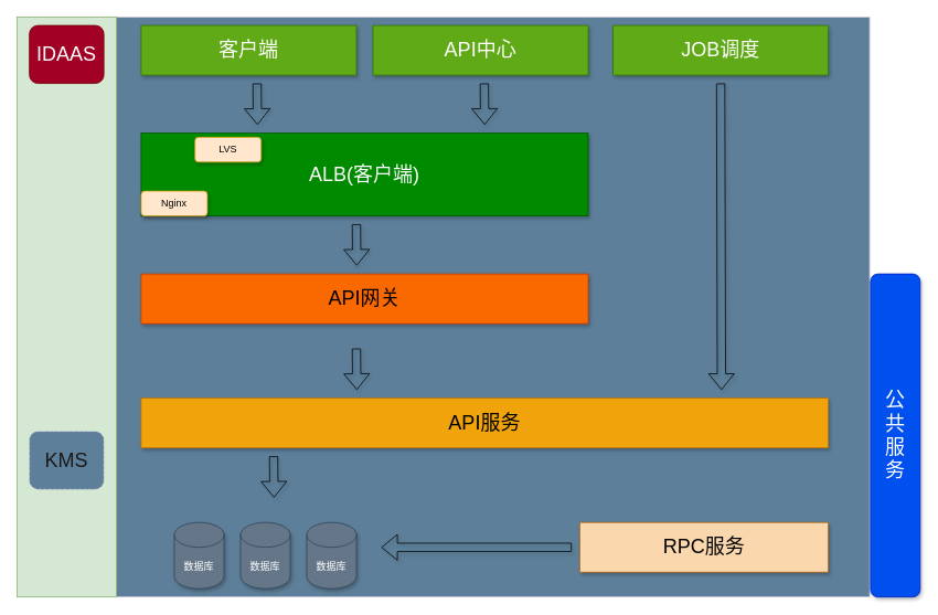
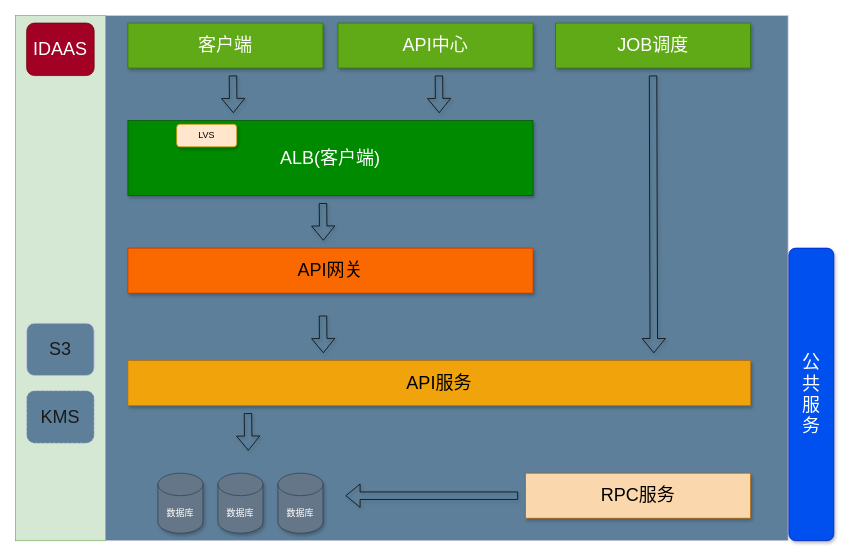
  <mxCell id="0" />
  <mxCell id="1" parent="0" />
  <mxCell id="2" value="" style="rounded=0;whiteSpace=wrap;html=1;strokeColor=#D0CEE2;fontColor=#1A1A1A;fillColor=#5D7F99;" vertex="1" parent="1"><mxGeometry x="140" y="20" width="910" height="700" as="geometry" /></mxCell>
  <mxCell id="3" value="&lt;font style=&quot;font-size: 24px;&quot;&gt;客户端&lt;/font&gt;" style="rounded=0;whiteSpace=wrap;html=1;strokeColor=#2D7600;fillColor=#60a917;fontColor=#ffffff;shadow=1;" vertex="1" parent="1"><mxGeometry x="170" y="30" width="260" height="60" as="geometry" /></mxCell>
  <mxCell id="4" value="&lt;font style=&quot;font-size: 24px;&quot;&gt;ALB(客户端)&lt;/font&gt;" style="rounded=0;whiteSpace=wrap;html=1;strokeColor=#005700;fontColor=#ffffff;fillColor=#008a00;shadow=1;" vertex="1" parent="1"><mxGeometry x="170" y="160" width="540" height="100" as="geometry" /></mxCell>
- <mxCell id="5" value="Nginx" style="rounded=1;whiteSpace=wrap;html=1;strokeColor=#d79b00;fillColor=#ffe6cc;shadow=1;" vertex="1" parent="1"><mxGeometry x="170" y="230" width="80" height="30" as="geometry" /></mxCell>
  <mxCell id="6" value="LVS" style="rounded=1;whiteSpace=wrap;html=1;strokeColor=#d79b00;fillColor=#ffe6cc;shadow=1;" vertex="1" parent="1"><mxGeometry x="235" y="165" width="80" height="30" as="geometry" /></mxCell>
  <mxCell id="7" value="&lt;font style=&quot;font-size: 24px;&quot;&gt;API网关&lt;/font&gt;" style="rounded=0;whiteSpace=wrap;html=1;strokeColor=#C73500;fontColor=#000000;fillColor=#fa6800;shadow=1;" vertex="1" parent="1"><mxGeometry x="170" y="330" width="540" height="60" as="geometry" /></mxCell>
  <mxCell id="8" value="&lt;font style=&quot;font-size: 24px;&quot;&gt;API服务&lt;/font&gt;" style="rounded=0;whiteSpace=wrap;html=1;strokeColor=#BD7000;fontColor=#000000;fillColor=#f0a30a;shadow=1;" vertex="1" parent="1"><mxGeometry x="170" y="480" width="830" height="60" as="geometry" /></mxCell>
  <mxCell id="9" value="数据库" style="shape=cylinder3;whiteSpace=wrap;html=1;boundedLbl=1;backgroundOutline=1;size=15;strokeColor=#314354;fontColor=#ffffff;fillColor=#647687;shadow=1;" vertex="1" parent="1"><mxGeometry x="210" y="630" width="60" height="80" as="geometry" /></mxCell>
  <mxCell id="10" value="数据库" style="shape=cylinder3;whiteSpace=wrap;html=1;boundedLbl=1;backgroundOutline=1;size=15;strokeColor=#314354;fontColor=#ffffff;fillColor=#647687;shadow=1;" vertex="1" parent="1"><mxGeometry x="290" y="630" width="60" height="80" as="geometry" /></mxCell>
  <mxCell id="11" value="数据库" style="shape=cylinder3;whiteSpace=wrap;html=1;boundedLbl=1;backgroundOutline=1;size=15;strokeColor=#314354;fontColor=#ffffff;fillColor=#647687;shadow=1;" vertex="1" parent="1"><mxGeometry x="370" y="630" width="60" height="80" as="geometry" /></mxCell>
  <mxCell id="12" value="&lt;font style=&quot;font-size: 24px;&quot;&gt;JOB调度&lt;/font&gt;" style="rounded=0;whiteSpace=wrap;html=1;strokeColor=#2D7600;fillColor=#60a917;fontColor=#ffffff;shadow=1;" vertex="1" parent="1"><mxGeometry x="740" y="30" width="260" height="60" as="geometry" /></mxCell>
  <mxCell id="13" value="&lt;font style=&quot;font-size: 24px;&quot;&gt;API中心&lt;/font&gt;" style="rounded=0;whiteSpace=wrap;html=1;strokeColor=#2D7600;fillColor=#60a917;fontColor=#ffffff;shadow=1;" vertex="1" parent="1"><mxGeometry x="450" y="30" width="260" height="60" as="geometry" /></mxCell>
  <mxCell id="14" value="" style="shape=flexArrow;endArrow=classic;html=1;rounded=0;fontColor=#1A1A1A;shadow=1;" edge="1" parent="1"><mxGeometry width="50" height="50" relative="1" as="geometry"><mxPoint x="430" y="420" as="sourcePoint" /><mxPoint x="430.5" y="470" as="targetPoint" /></mxGeometry></mxCell>
  <mxCell id="15" value="" style="shape=flexArrow;endArrow=classic;html=1;rounded=0;fontColor=#1A1A1A;shadow=1;" edge="1" parent="1"><mxGeometry width="50" height="50" relative="1" as="geometry"><mxPoint x="584.5" y="100" as="sourcePoint" /><mxPoint x="585" y="150" as="targetPoint" /></mxGeometry></mxCell>
  <mxCell id="16" value="" style="shape=flexArrow;endArrow=classic;html=1;rounded=0;fontColor=#1A1A1A;shadow=1;" edge="1" parent="1"><mxGeometry width="50" height="50" relative="1" as="geometry"><mxPoint x="430" y="270" as="sourcePoint" /><mxPoint x="430.5" y="320" as="targetPoint" /></mxGeometry></mxCell>
  <mxCell id="17" value="" style="shape=flexArrow;endArrow=classic;html=1;rounded=0;fontColor=#1A1A1A;shadow=1;" edge="1" parent="1"><mxGeometry width="50" height="50" relative="1" as="geometry"><mxPoint x="310" y="100" as="sourcePoint" /><mxPoint x="310.5" y="150" as="targetPoint" /></mxGeometry></mxCell>
  <mxCell id="18" value="&lt;font style=&quot;font-size: 24px;&quot;&gt;RPC服务&lt;/font&gt;" style="rounded=0;whiteSpace=wrap;html=1;strokeColor=#b46504;fillColor=#fad7ac;shadow=1;" vertex="1" parent="1"><mxGeometry x="700" y="630" width="300" height="60" as="geometry" /></mxCell>
  <mxCell id="19" value="" style="shape=flexArrow;endArrow=classic;html=1;rounded=0;fontColor=#1A1A1A;shadow=1;" edge="1" parent="1"><mxGeometry width="50" height="50" relative="1" as="geometry"><mxPoint x="870" y="100" as="sourcePoint" /><mxPoint x="871" y="470" as="targetPoint" /></mxGeometry></mxCell>
  <mxCell id="20" value="" style="shape=flexArrow;endArrow=classic;html=1;rounded=0;fontColor=#1A1A1A;shadow=1;" edge="1" parent="1"><mxGeometry width="50" height="50" relative="1" as="geometry"><mxPoint x="330" y="550" as="sourcePoint" /><mxPoint x="330.5" y="600" as="targetPoint" /></mxGeometry></mxCell>
  <mxCell id="21" value="" style="shape=flexArrow;endArrow=classic;html=1;rounded=0;fontColor=#1A1A1A;shadow=1;" edge="1" parent="1"><mxGeometry width="50" height="50" relative="1" as="geometry"><mxPoint x="690" y="660" as="sourcePoint" /><mxPoint x="460" y="660" as="targetPoint" /></mxGeometry></mxCell>
  <mxCell id="22" value="&lt;font style=&quot;font-size: 24px;&quot;&gt;公&lt;br&gt;共&lt;br&gt;服&lt;br&gt;务&lt;/font&gt;" style="whiteSpace=wrap;html=1;strokeColor=#001DBC;fontColor=#ffffff;fillColor=#0050ef;shadow=1;rounded=1;" vertex="1" parent="1"><mxGeometry x="1051" y="330" width="60" height="390" as="geometry" /></mxCell>
  <mxCell id="23" value="" style="rounded=0;whiteSpace=wrap;html=1;strokeColor=#82b366;fillColor=#d5e8d4;" vertex="1" parent="1"><mxGeometry x="20" y="20" width="120" height="700" as="geometry" /></mxCell>
  <mxCell id="24" value="&lt;font style=&quot;font-size: 24px;&quot;&gt;IDAAS&lt;/font&gt;" style="rounded=1;whiteSpace=wrap;html=1;strokeColor=#6F0000;fontColor=#ffffff;fillColor=#a20025;" vertex="1" parent="1"><mxGeometry x="35" y="30" width="90" height="70" as="geometry" /></mxCell>
+ <mxCell id="25" value="&lt;font style=&quot;font-size: 24px;&quot;&gt;S3&lt;/font&gt;" style="rounded=1;whiteSpace=wrap;html=1;strokeColor=#D0CEE2;fontColor=#1A1A1A;fillColor=#5D7F99;" vertex="1" parent="1"><mxGeometry x="35" y="430" width="90" height="70" as="geometry" /></mxCell>
  <mxCell id="26" value="&lt;font style=&quot;font-size: 24px;&quot;&gt;KMS&lt;/font&gt;" style="rounded=1;whiteSpace=wrap;html=1;strokeColor=#D0CEE2;fontColor=#1A1A1A;fillColor=#5D7F99;dashed=1;" vertex="1" parent="1"><mxGeometry x="35" y="520" width="90" height="70" as="geometry" /></mxCell>
